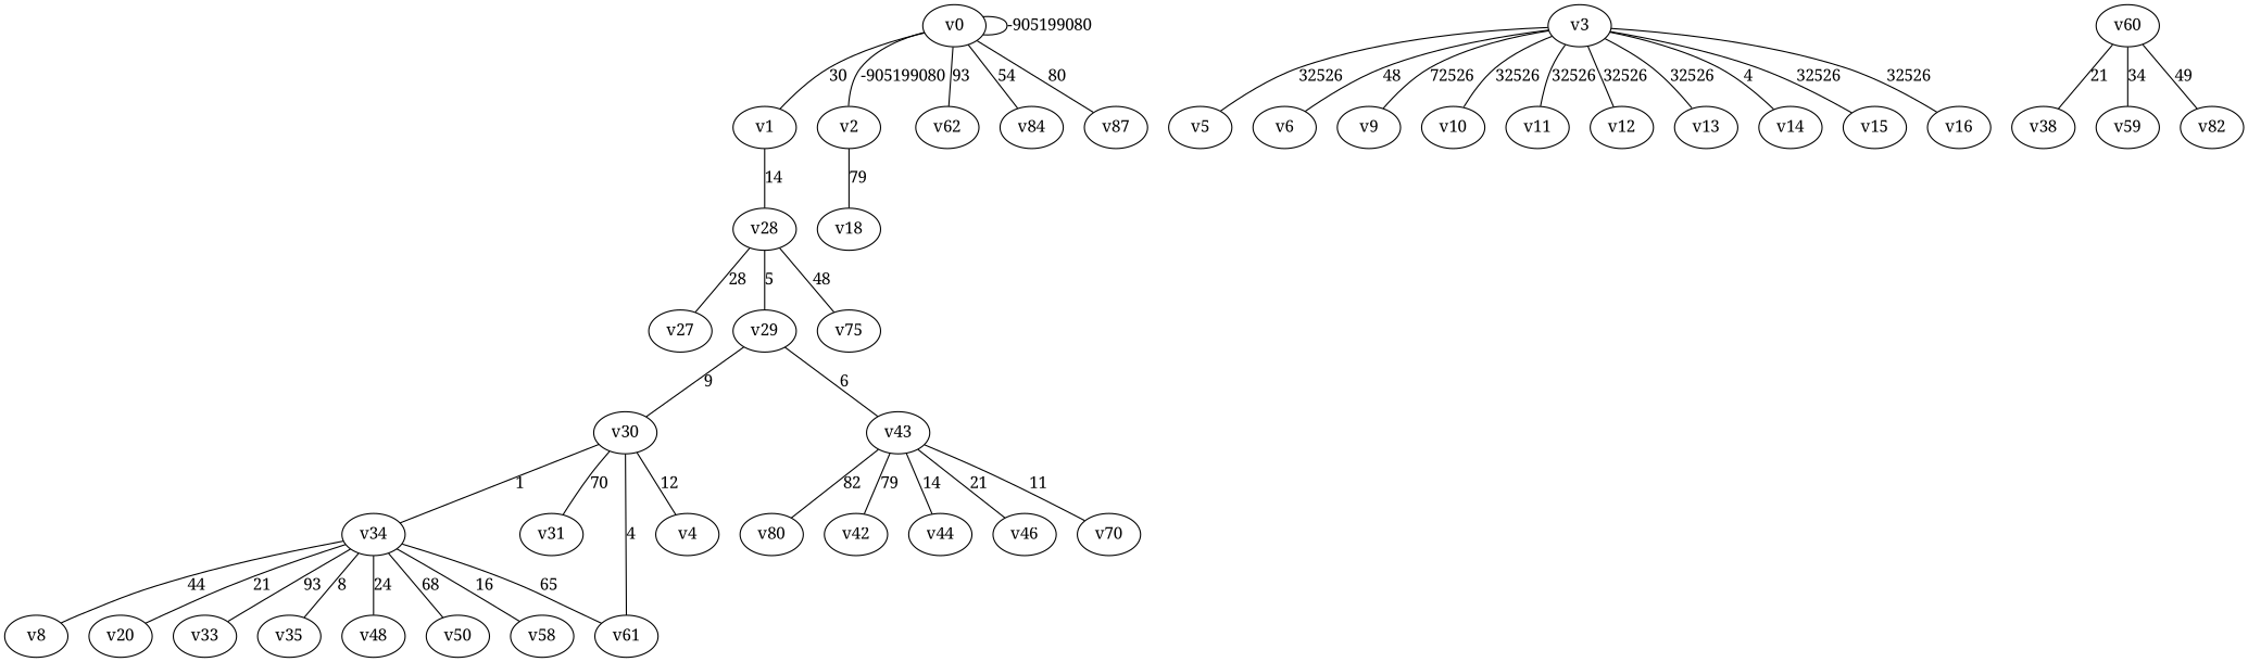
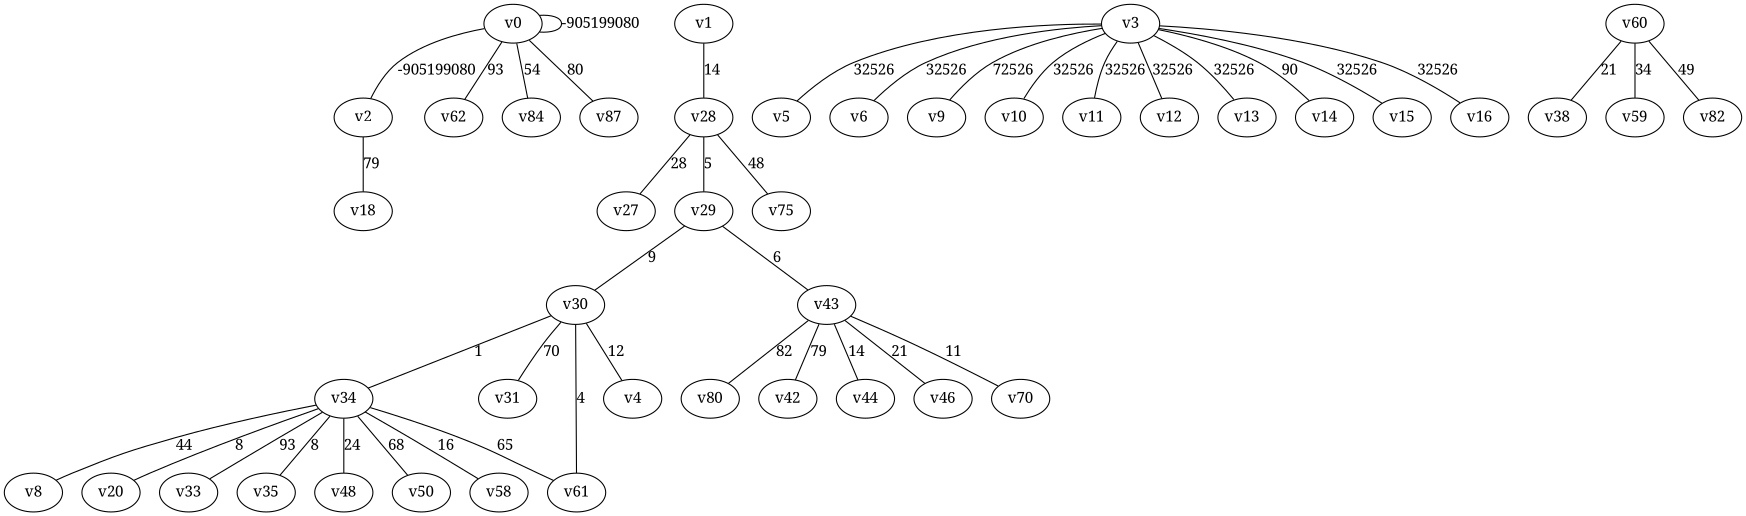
  graph {
    fontname="Noto Serif"
    node [fontname="Noto Serif"]
    edge [fontname="Noto Serif"]
    v0
    v1
    v2
    v62
    v84
    v87
    v28
    v18
    v27
    v29
    v75
    v3
    v5
    v6
    v9
    v10
    v11
    v12
    v13
    v14
    v15
    v16
    v30
    v4
    v34
    v31
    v61
    v8
    v20
    v33
    v35
    v48
    v50
    v58
    v60
    v38
    v59
    v82
    v43
    v42
    v44
    v46
    v70
    v80
    v0 -- v0 [label=-905199080]
-   v0 -- v1 [label=30]
    v0 -- v2 [label=-905199080]
    v0 -- v62 [label=93]
    v0 -- v84 [label=54]
    v0 -- v87 [label=80]
    v1 -- v28 [label=14]
    v2 -- v18 [label=79]
    v28 -- v27 [label=28]
    v28 -- v29 [label=5]
    v28 -- v75 [label=48]
    v29 -- v30 [label=9]
    v29 -- v43 [label=6]
    v3 -- v5 [label=32526]
-   v3 -- v6 [label=48]
+   v3 -- v6 [label=32526]
    v3 -- v9 [label=72526]
    v3 -- v10 [label=32526]
    v3 -- v11 [label=32526]
    v3 -- v12 [label=32526]
    v3 -- v13 [label=32526]
-   v3 -- v14 [label=4]
+   v3 -- v14 [label=90]
    v3 -- v15 [label=32526]
    v3 -- v16 [label=32526]
    v30 -- v4 [label=12]
    v30 -- v34 [label=1]
    v30 -- v31 [label=70]
    v30 -- v61 [label=4]
    v34 -- v61 [label=65]
    v34 -- v8 [label=44]
-   v34 -- v20 [label=21]
+   v34 -- v20 [label=8]
    v34 -- v33 [label=93]
    v34 -- v35 [label=8]
    v34 -- v48 [label=24]
    v34 -- v50 [label=68]
    v34 -- v58 [label=16]
    v60 -- v38 [label=21]
    v60 -- v59 [label=34]
    v60 -- v82 [label=49]
    v43 -- v42 [label=79]
    v43 -- v44 [label=14]
    v43 -- v46 [label=21]
    v43 -- v70 [label=11]
    v43 -- v80 [label=82]
  }
